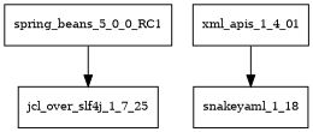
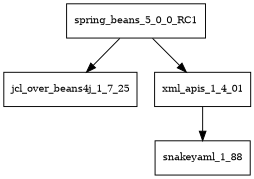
  digraph {
    node [fontsize=10.0 shape=box]
    spring_beans_5_0_0_RC1
-   jcl_over_slf4j_1_7_25
+   jcl_over_slf4j_1_7_25 [label=jcl_over_beans4j_1_7_25]
    xml_apis_1_4_01
-   snakeyaml_1_18
+   snakeyaml_1_18 [label=snakeyaml_1_88]
    spring_beans_5_0_0_RC1 -> jcl_over_slf4j_1_7_25
+   spring_beans_5_0_0_RC1 -> xml_apis_1_4_01
    xml_apis_1_4_01 -> snakeyaml_1_18
  }
